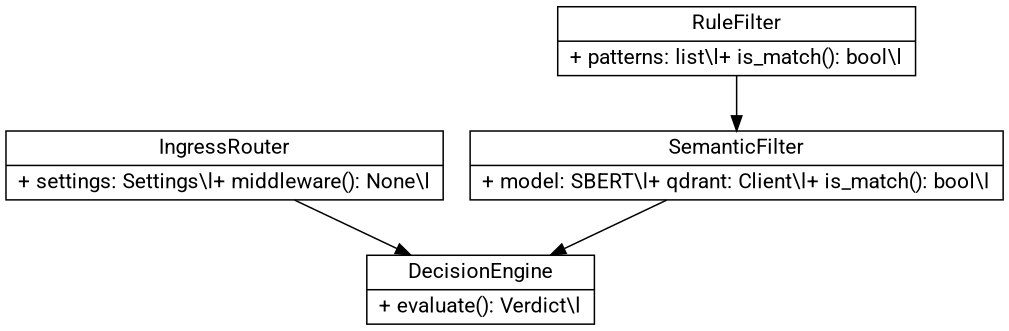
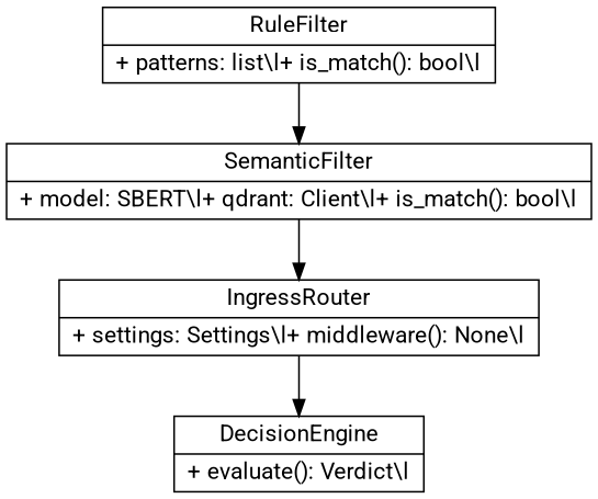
  digraph {
    fontname=Roboto
    rankdir=TB
    node [fontname=Roboto shape=record]
    edge [fontname=Roboto]
    n1 [label="{IngressRouter|+ settings: Settings\\l+ middleware(): None\\l}"]
    n2 [label="{DecisionEngine|+ evaluate(): Verdict\\l}"]
    n3 [label="{RuleFilter|+ patterns: list\\l+ is_match(): bool\\l}"]
    n4 [label="{SemanticFilter|+ model: SBERT\\l+ qdrant: Client\\l+ is_match(): bool\\l}"]
    n1 -> n2
    n3 -> n4
-   n4 -> n2
+   n4 -> n1
  }
